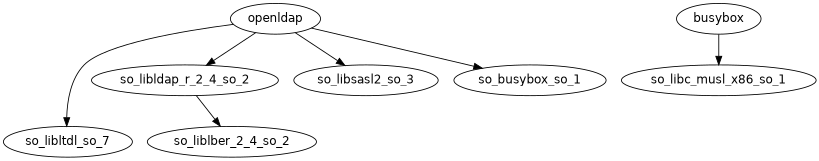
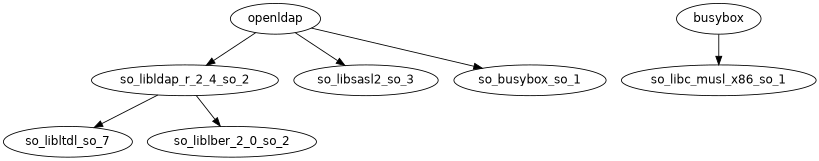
  digraph {
    fontname="DejaVu Sans"
    node [fontname="DejaVu Sans"]
    edge [fontname="DejaVu Sans"]
    openldap
    so_libldap_r_2_4_so_2
    so_libltdl_so_7
    so_libsasl2_so_3
    n5 [label=so_busybox_so_1]
    busybox
    so_libc_musl_x86_so_1
-   so_liblber_2_4_so_2
+   so_liblber_2_4_so_2 [label=so_liblber_2_0_so_2]
    openldap -> so_libldap_r_2_4_so_2
-   openldap -> so_libltdl_so_7
+   so_libldap_r_2_4_so_2 -> so_libltdl_so_7
    openldap -> so_libsasl2_so_3
    openldap -> n5
    so_libldap_r_2_4_so_2 -> so_liblber_2_4_so_2
    busybox -> so_libc_musl_x86_so_1
  }
